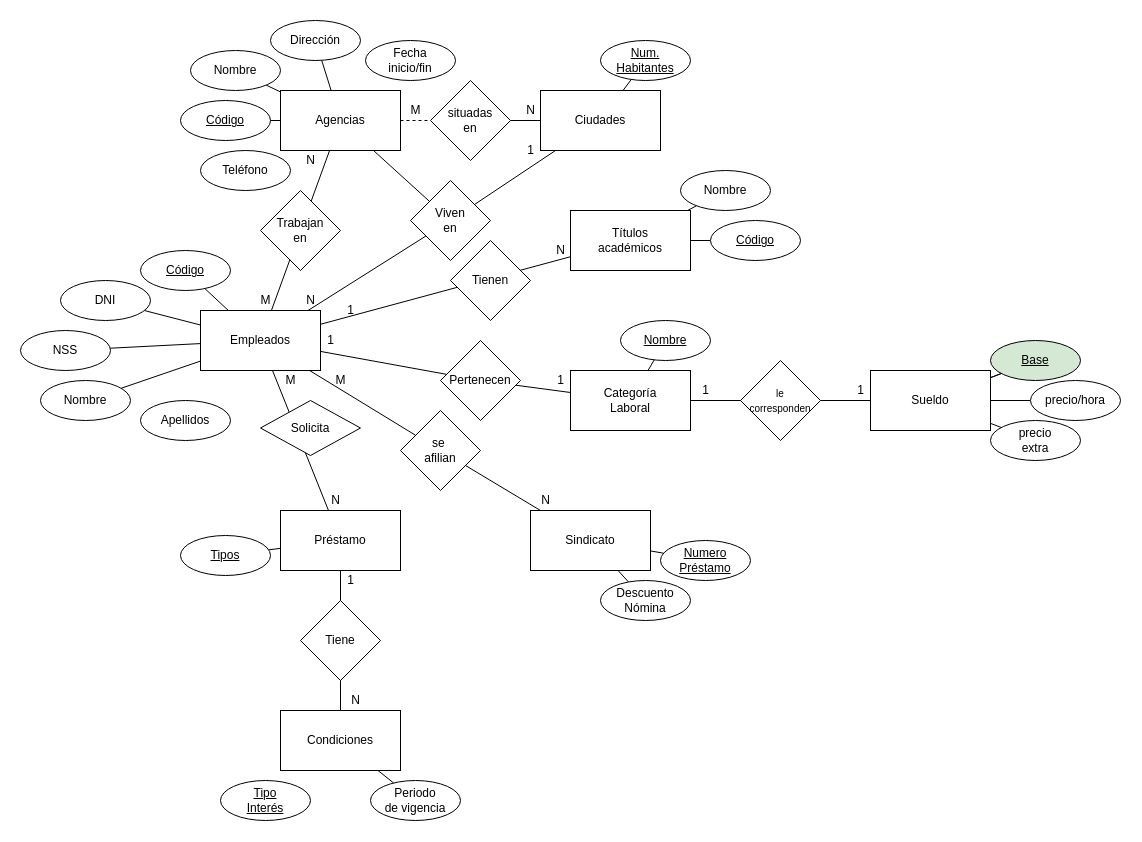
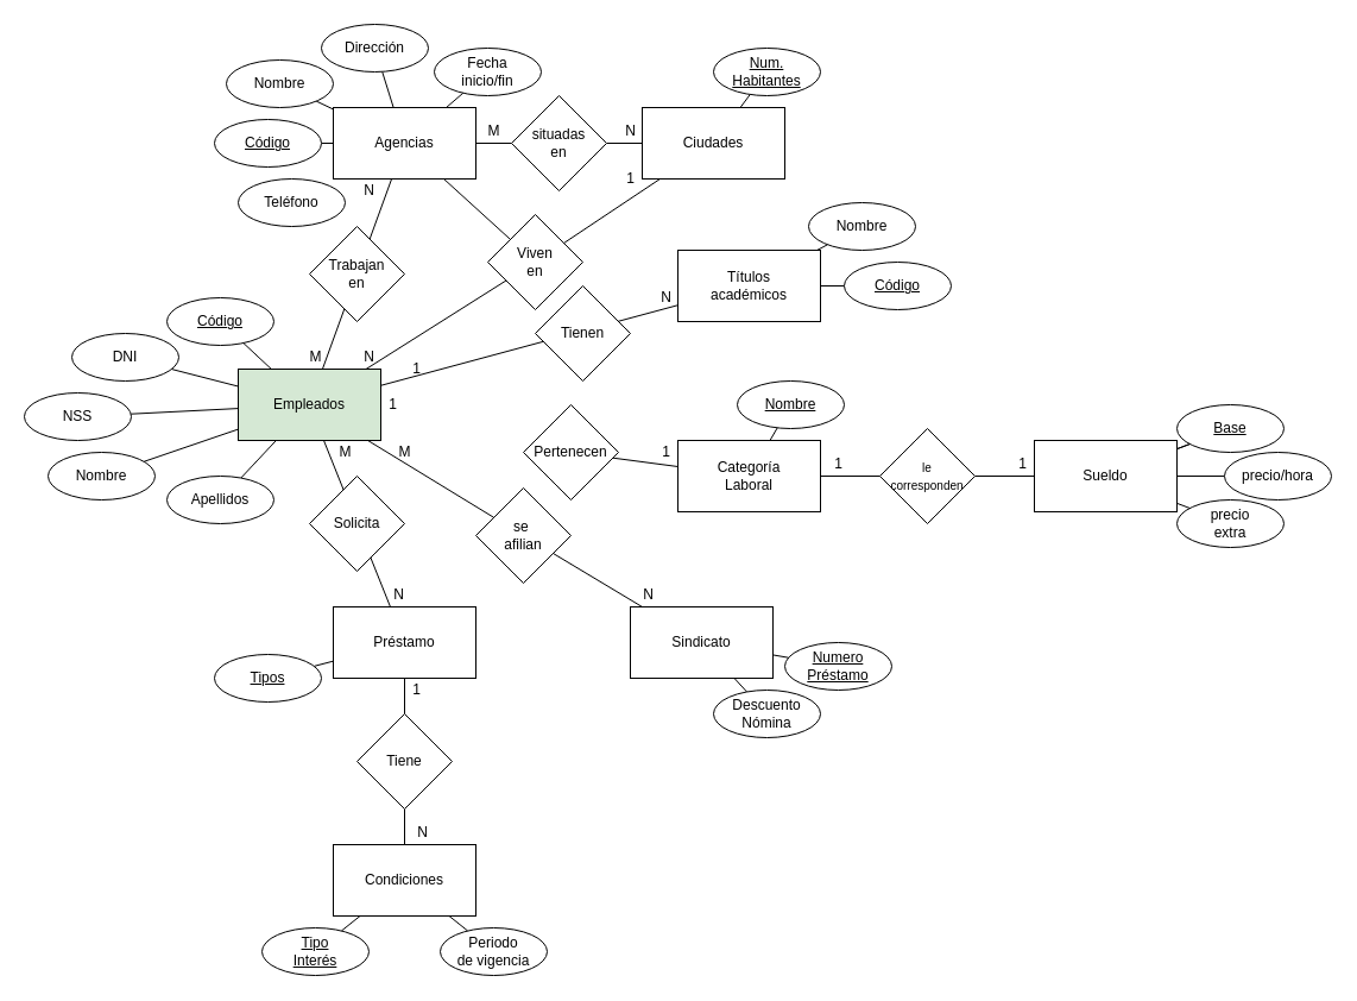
  <mxCell id="0" />
  <mxCell id="1" parent="0" />
  <mxCell id="2" style="edgeStyle=none;rounded=0;orthogonalLoop=1;jettySize=auto;html=1;endArrow=none;endFill=0;" parent="1" source="13" target="41" edge="1"><mxGeometry relative="1" as="geometry" /></mxCell>
  <mxCell id="3" style="edgeStyle=none;rounded=0;orthogonalLoop=1;jettySize=auto;html=1;endArrow=none;endFill=0;" parent="1" source="51" target="15" edge="1"><mxGeometry relative="1" as="geometry" /></mxCell>
  <mxCell id="4" style="edgeStyle=none;rounded=0;orthogonalLoop=1;jettySize=auto;html=1;endArrow=none;endFill=0;" parent="1" source="13" target="25" edge="1"><mxGeometry relative="1" as="geometry" /></mxCell>
  <mxCell id="5" style="edgeStyle=none;rounded=0;orthogonalLoop=1;jettySize=auto;html=1;endArrow=none;endFill=0;" parent="1" source="87" target="29" edge="1"><mxGeometry relative="1" as="geometry" /></mxCell>
  <mxCell id="6" style="edgeStyle=none;rounded=0;orthogonalLoop=1;jettySize=auto;html=1;endArrow=none;endFill=0;" parent="1" source="75" target="48" edge="1"><mxGeometry relative="1" as="geometry" /></mxCell>
  <mxCell id="7" style="edgeStyle=none;rounded=0;orthogonalLoop=1;jettySize=auto;html=1;endArrow=none;endFill=0;" parent="1" source="73" target="22" edge="1"><mxGeometry relative="1" as="geometry" /></mxCell>
  <mxCell id="8" style="edgeStyle=none;rounded=0;orthogonalLoop=1;jettySize=auto;html=1;endArrow=none;endFill=0;" parent="1" source="13" target="68" edge="1"><mxGeometry relative="1" as="geometry" /></mxCell>
  <mxCell id="9" style="edgeStyle=none;rounded=0;orthogonalLoop=1;jettySize=auto;html=1;endArrow=none;endFill=0;" parent="1" source="13" target="69" edge="1"><mxGeometry relative="1" as="geometry" /></mxCell>
  <mxCell id="10" style="edgeStyle=none;rounded=0;orthogonalLoop=1;jettySize=auto;html=1;endArrow=none;endFill=0;" parent="1" source="13" target="70" edge="1"><mxGeometry relative="1" as="geometry" /></mxCell>
  <mxCell id="11" style="edgeStyle=none;rounded=0;orthogonalLoop=1;jettySize=auto;html=1;endArrow=none;endFill=0;" parent="1" source="13" target="71" edge="1"><mxGeometry relative="1" as="geometry" /></mxCell>
- <mxCell id="13" value="Empleados" style="rounded=0;whiteSpace=wrap;html=1;" parent="1" vertex="1"><mxGeometry x="200" y="310" width="120" height="60" as="geometry" /></mxCell>
+ <mxCell id="12" style="edgeStyle=none;rounded=0;orthogonalLoop=1;jettySize=auto;html=1;endArrow=none;endFill=0;" parent="1" source="13" target="72" edge="1"><mxGeometry relative="1" as="geometry" /></mxCell>
+ <mxCell id="13" value="Empleados" style="rounded=0;whiteSpace=wrap;html=1;fillColor=#d5e8d4;" parent="1" vertex="1"><mxGeometry x="200" y="310" width="120" height="60" as="geometry" /></mxCell>
  <mxCell id="14" style="edgeStyle=none;rounded=0;orthogonalLoop=1;jettySize=auto;html=1;endArrow=none;endFill=0;" parent="1" source="15" target="64" edge="1"><mxGeometry relative="1" as="geometry" /></mxCell>
  <mxCell id="15" value="Ciudades" style="rounded=0;whiteSpace=wrap;html=1;" parent="1" vertex="1"><mxGeometry x="540" y="90" width="120" height="60" as="geometry" /></mxCell>
  <mxCell id="16" style="edgeStyle=none;rounded=0;orthogonalLoop=1;jettySize=auto;html=1;endArrow=none;endFill=0;" parent="1" source="49" target="15" edge="1"><mxGeometry relative="1" as="geometry" /></mxCell>
  <mxCell id="17" style="edgeStyle=none;rounded=0;orthogonalLoop=1;jettySize=auto;html=1;endArrow=none;endFill=0;" parent="1" source="22" target="62" edge="1"><mxGeometry relative="1" as="geometry" /></mxCell>
  <mxCell id="18" style="edgeStyle=none;rounded=0;orthogonalLoop=1;jettySize=auto;html=1;endArrow=none;endFill=0;" parent="1" source="22" target="61" edge="1"><mxGeometry relative="1" as="geometry" /></mxCell>
  <mxCell id="19" style="edgeStyle=none;rounded=0;orthogonalLoop=1;jettySize=auto;html=1;endArrow=none;endFill=0;" parent="1" source="22" target="60" edge="1"><mxGeometry relative="1" as="geometry" /></mxCell>
  <mxCell id="20" style="edgeStyle=none;rounded=0;orthogonalLoop=1;jettySize=auto;html=1;endArrow=none;endFill=0;" parent="1" source="22" target="51" edge="1"><mxGeometry relative="1" as="geometry" /></mxCell>
+ <mxCell id="21" style="rounded=0;orthogonalLoop=1;jettySize=auto;html=1;endArrow=none;endFill=0;" edge="1" parent="1" source="22" target="100"><mxGeometry relative="1" as="geometry" /></mxCell>
  <mxCell id="22" value="Agencias" style="rounded=0;whiteSpace=wrap;html=1;" parent="1" vertex="1"><mxGeometry x="280" y="90" width="120" height="60" as="geometry" /></mxCell>
  <mxCell id="23" style="edgeStyle=none;rounded=0;orthogonalLoop=1;jettySize=auto;html=1;endArrow=none;endFill=0;" parent="1" source="25" target="66" edge="1"><mxGeometry relative="1" as="geometry" /></mxCell>
  <mxCell id="24" style="edgeStyle=none;rounded=0;orthogonalLoop=1;jettySize=auto;html=1;endArrow=none;endFill=0;" parent="1" source="25" target="67" edge="1"><mxGeometry relative="1" as="geometry" /></mxCell>
  <mxCell id="25" value="Títulos&lt;br&gt;académicos" style="rounded=0;whiteSpace=wrap;html=1;" parent="1" vertex="1"><mxGeometry x="570" y="210" width="120" height="60" as="geometry" /></mxCell>
  <mxCell id="26" value="Tienen" style="rhombus;whiteSpace=wrap;html=1;rotation=0;" parent="1" vertex="1"><mxGeometry x="450" y="240" width="80" height="80" as="geometry" /></mxCell>
  <mxCell id="27" style="edgeStyle=none;rounded=0;orthogonalLoop=1;jettySize=auto;html=1;endArrow=none;endFill=0;" parent="1" source="29" edge="1"><mxGeometry relative="1" as="geometry"><mxPoint x="740" y="400" as="targetPoint" /></mxGeometry></mxCell>
  <mxCell id="28" style="edgeStyle=none;rounded=0;orthogonalLoop=1;jettySize=auto;html=1;endArrow=none;endFill=0;" parent="1" source="29" target="65" edge="1"><mxGeometry relative="1" as="geometry" /></mxCell>
  <mxCell id="29" value="Categoría&lt;br&gt;Laboral" style="rounded=0;whiteSpace=wrap;html=1;" parent="1" vertex="1"><mxGeometry x="570" y="370" width="120" height="60" as="geometry" /></mxCell>
  <mxCell id="30" style="edgeStyle=none;rounded=0;orthogonalLoop=1;jettySize=auto;html=1;endArrow=none;endFill=0;" parent="1" source="35" edge="1"><mxGeometry relative="1" as="geometry"><mxPoint x="1000.833" y="373.016" as="targetPoint" /></mxGeometry></mxCell>
  <mxCell id="31" style="edgeStyle=none;rounded=0;orthogonalLoop=1;jettySize=auto;html=1;endArrow=none;endFill=0;" parent="1" source="35" target="37" edge="1"><mxGeometry relative="1" as="geometry" /></mxCell>
  <mxCell id="32" style="edgeStyle=none;rounded=0;orthogonalLoop=1;jettySize=auto;html=1;endArrow=none;endFill=0;" parent="1" source="35" target="38" edge="1"><mxGeometry relative="1" as="geometry" /></mxCell>
  <mxCell id="33" style="edgeStyle=none;rounded=0;orthogonalLoop=1;jettySize=auto;html=1;endArrow=none;endFill=0;" parent="1" source="35" target="36" edge="1"><mxGeometry relative="1" as="geometry" /></mxCell>
  <mxCell id="34" style="edgeStyle=none;rounded=0;orthogonalLoop=1;jettySize=auto;html=1;endArrow=none;endFill=0;" parent="1" source="35" edge="1"><mxGeometry relative="1" as="geometry"><mxPoint x="840" y="400" as="targetPoint" /></mxGeometry></mxCell>
  <mxCell id="35" value="Sueldo" style="rounded=0;whiteSpace=wrap;html=1;" parent="1" vertex="1"><mxGeometry x="870" y="370" width="120" height="60" as="geometry" /></mxCell>
- <mxCell id="36" value="Base" style="ellipse;whiteSpace=wrap;html=1;fontStyle=4;fillColor=#d5e8d4;" parent="1" vertex="1"><mxGeometry x="990" y="340" width="90" height="40" as="geometry" /></mxCell>
+ <mxCell id="36" value="Base" style="ellipse;whiteSpace=wrap;html=1;fontStyle=4" parent="1" vertex="1"><mxGeometry x="990" y="340" width="90" height="40" as="geometry" /></mxCell>
  <mxCell id="37" value="precio/hora" style="ellipse;whiteSpace=wrap;html=1;" parent="1" vertex="1"><mxGeometry x="1030" y="380" width="90" height="40" as="geometry" /></mxCell>
  <mxCell id="38" value="precio&lt;br&gt;extra" style="ellipse;whiteSpace=wrap;html=1;" parent="1" vertex="1"><mxGeometry x="990" y="420" width="90" height="40" as="geometry" /></mxCell>
  <mxCell id="39" style="edgeStyle=none;rounded=0;orthogonalLoop=1;jettySize=auto;html=1;endArrow=none;endFill=0;" parent="1" source="53" target="45" edge="1"><mxGeometry relative="1" as="geometry" /></mxCell>
  <mxCell id="40" style="edgeStyle=none;rounded=0;orthogonalLoop=1;jettySize=auto;html=1;endArrow=none;endFill=0;" parent="1" source="41" target="57" edge="1"><mxGeometry relative="1" as="geometry" /></mxCell>
  <mxCell id="41" value="Préstamo" style="rounded=0;whiteSpace=wrap;html=1;" parent="1" vertex="1"><mxGeometry x="280" y="510" width="120" height="60" as="geometry" /></mxCell>
- <mxCell id="42" value="Solicita" style="rhombus;whiteSpace=wrap;html=1;" parent="1" vertex="1"><mxGeometry x="260" y="400" width="100" height="55" as="geometry" /></mxCell>
+ <mxCell id="42" value="Solicita" style="rhombus;whiteSpace=wrap;html=1;" parent="1" vertex="1"><mxGeometry x="260" y="400" width="80" height="80" as="geometry" /></mxCell>
+ <mxCell id="43" style="edgeStyle=none;rounded=0;orthogonalLoop=1;jettySize=auto;html=1;endArrow=none;endFill=0;" parent="1" source="45" target="55" edge="1"><mxGeometry relative="1" as="geometry" /></mxCell>
  <mxCell id="44" style="edgeStyle=none;rounded=0;orthogonalLoop=1;jettySize=auto;html=1;endArrow=none;endFill=0;" parent="1" source="45" target="56" edge="1"><mxGeometry relative="1" as="geometry" /></mxCell>
  <mxCell id="45" value="Condiciones" style="rounded=0;whiteSpace=wrap;html=1;" parent="1" vertex="1"><mxGeometry x="280" y="710" width="120" height="60" as="geometry" /></mxCell>
  <mxCell id="46" style="edgeStyle=none;rounded=0;orthogonalLoop=1;jettySize=auto;html=1;endArrow=none;endFill=0;" parent="1" source="48" target="58" edge="1"><mxGeometry relative="1" as="geometry" /></mxCell>
  <mxCell id="47" style="edgeStyle=none;rounded=0;orthogonalLoop=1;jettySize=auto;html=1;endArrow=none;endFill=0;" parent="1" source="48" target="59" edge="1"><mxGeometry relative="1" as="geometry" /></mxCell>
  <mxCell id="48" value="Sindicato" style="rounded=0;whiteSpace=wrap;html=1;" parent="1" vertex="1"><mxGeometry x="530" y="510" width="120" height="60" as="geometry" /></mxCell>
  <mxCell id="49" value="situadas&lt;br&gt;en" style="rhombus;whiteSpace=wrap;html=1;" parent="1" vertex="1"><mxGeometry x="430" y="80" width="80" height="80" as="geometry" /></mxCell>
- <mxCell id="50" style="edgeStyle=none;rounded=0;orthogonalLoop=1;jettySize=auto;html=1;endArrow=none;endFill=0;dashed=1;" parent="1" source="22" target="49" edge="1"><mxGeometry relative="1" as="geometry"><mxPoint x="400" y="80" as="sourcePoint" /><mxPoint x="640" y="80" as="targetPoint" /></mxGeometry></mxCell>
+ <mxCell id="50" style="edgeStyle=none;rounded=0;orthogonalLoop=1;jettySize=auto;html=1;endArrow=none;endFill=0;" parent="1" source="22" target="49" edge="1"><mxGeometry relative="1" as="geometry"><mxPoint x="400" y="80" as="sourcePoint" /><mxPoint x="640" y="80" as="targetPoint" /></mxGeometry></mxCell>
  <mxCell id="51" value="Viven&lt;br&gt;en" style="rhombus;whiteSpace=wrap;html=1;" parent="1" vertex="1"><mxGeometry x="410" y="180" width="80" height="80" as="geometry" /></mxCell>
  <mxCell id="52" style="edgeStyle=none;rounded=0;orthogonalLoop=1;jettySize=auto;html=1;endArrow=none;endFill=0;" parent="1" source="13" target="51" edge="1"><mxGeometry relative="1" as="geometry"><mxPoint x="370" y="310" as="sourcePoint" /><mxPoint x="570" y="110" as="targetPoint" /></mxGeometry></mxCell>
  <mxCell id="53" value="Tiene" style="rhombus;whiteSpace=wrap;html=1;" parent="1" vertex="1"><mxGeometry x="300" y="600" width="80" height="80" as="geometry" /></mxCell>
  <mxCell id="54" style="edgeStyle=none;rounded=0;orthogonalLoop=1;jettySize=auto;html=1;endArrow=none;endFill=0;" parent="1" source="41" target="53" edge="1"><mxGeometry relative="1" as="geometry"><mxPoint x="340" y="570" as="sourcePoint" /><mxPoint x="340" y="770" as="targetPoint" /></mxGeometry></mxCell>
  <mxCell id="55" value="Tipo&lt;br&gt;Interés" style="ellipse;whiteSpace=wrap;html=1;fontStyle=4" parent="1" vertex="1"><mxGeometry x="220" y="780" width="90" height="40" as="geometry" /></mxCell>
  <mxCell id="56" value="Periodo&lt;br&gt;de vigencia" style="ellipse;whiteSpace=wrap;html=1;" parent="1" vertex="1"><mxGeometry x="370" y="780" width="90" height="40" as="geometry" /></mxCell>
- <mxCell id="57" value="Tipos" style="ellipse;whiteSpace=wrap;html=1;fontStyle=4" parent="1" vertex="1"><mxGeometry x="180" y="535" width="90" height="40" as="geometry" /></mxCell>
+ <mxCell id="57" value="Tipos" style="ellipse;whiteSpace=wrap;html=1;fontStyle=4" parent="1" vertex="1"><mxGeometry x="180" y="550" width="90" height="40" as="geometry" /></mxCell>
  <mxCell id="58" value="Descuento&lt;br&gt;Nómina" style="ellipse;whiteSpace=wrap;html=1;" parent="1" vertex="1"><mxGeometry x="600" y="580" width="90" height="40" as="geometry" /></mxCell>
  <mxCell id="59" value="Numero&lt;br&gt;Préstamo" style="ellipse;whiteSpace=wrap;html=1;fontStyle=4" parent="1" vertex="1"><mxGeometry x="660" y="540" width="90" height="40" as="geometry" /></mxCell>
  <mxCell id="60" value="Código" style="ellipse;whiteSpace=wrap;html=1;fontStyle=4" parent="1" vertex="1"><mxGeometry x="180" y="100" width="90" height="40" as="geometry" /></mxCell>
  <mxCell id="61" value="Nombre" style="ellipse;whiteSpace=wrap;html=1;" parent="1" vertex="1"><mxGeometry x="190" y="50" width="90" height="40" as="geometry" /></mxCell>
  <mxCell id="62" value="Dirección" style="ellipse;whiteSpace=wrap;html=1;" parent="1" vertex="1"><mxGeometry x="270" y="20" width="90" height="40" as="geometry" /></mxCell>
  <mxCell id="63" value="Teléfono" style="ellipse;whiteSpace=wrap;html=1;" parent="1" vertex="1"><mxGeometry x="200" y="150" width="90" height="40" as="geometry" /></mxCell>
  <mxCell id="64" value="Num. Habitantes" style="ellipse;whiteSpace=wrap;html=1;fontStyle=4" parent="1" vertex="1"><mxGeometry x="600" y="40" width="90" height="40" as="geometry" /></mxCell>
  <mxCell id="65" value="Nombre" style="ellipse;whiteSpace=wrap;html=1;fontStyle=4" parent="1" vertex="1"><mxGeometry x="620" y="320" width="90" height="40" as="geometry" /></mxCell>
  <mxCell id="66" value="Nombre" style="ellipse;whiteSpace=wrap;html=1;fontStyle=0" parent="1" vertex="1"><mxGeometry x="680" y="170" width="90" height="40" as="geometry" /></mxCell>
  <mxCell id="67" value="Código" style="ellipse;whiteSpace=wrap;html=1;fontStyle=4" parent="1" vertex="1"><mxGeometry x="710" y="220" width="90" height="40" as="geometry" /></mxCell>
  <mxCell id="68" value="Código" style="ellipse;whiteSpace=wrap;html=1;fontStyle=4" parent="1" vertex="1"><mxGeometry x="140" y="250" width="90" height="40" as="geometry" /></mxCell>
  <mxCell id="69" value="DNI" style="ellipse;whiteSpace=wrap;html=1;" parent="1" vertex="1"><mxGeometry x="60" y="280" width="90" height="40" as="geometry" /></mxCell>
  <mxCell id="70" value="NSS" style="ellipse;whiteSpace=wrap;html=1;" parent="1" vertex="1"><mxGeometry x="20" y="330" width="90" height="40" as="geometry" /></mxCell>
  <mxCell id="71" value="Nombre" style="ellipse;whiteSpace=wrap;html=1;" parent="1" vertex="1"><mxGeometry x="40" y="380" width="90" height="40" as="geometry" /></mxCell>
  <mxCell id="72" value="Apellidos" style="ellipse;whiteSpace=wrap;html=1;" parent="1" vertex="1"><mxGeometry x="140" y="400" width="90" height="40" as="geometry" /></mxCell>
  <mxCell id="73" value="Trabajan&lt;br&gt;en" style="rhombus;whiteSpace=wrap;html=1;rotation=0;" parent="1" vertex="1"><mxGeometry x="260" y="190" width="80" height="80" as="geometry" /></mxCell>
  <mxCell id="74" style="edgeStyle=none;rounded=0;orthogonalLoop=1;jettySize=auto;html=1;endArrow=none;endFill=0;" parent="1" source="13" target="73" edge="1"><mxGeometry relative="1" as="geometry"><mxPoint x="270.909" y="310" as="sourcePoint" /><mxPoint x="329.091" y="150" as="targetPoint" /></mxGeometry></mxCell>
  <mxCell id="75" value="se&amp;nbsp;&lt;br&gt;afilian" style="rhombus;whiteSpace=wrap;html=1;" parent="1" vertex="1"><mxGeometry x="400" y="410" width="80" height="80" as="geometry" /></mxCell>
  <mxCell id="76" style="edgeStyle=none;rounded=0;orthogonalLoop=1;jettySize=auto;html=1;endArrow=none;endFill=0;" parent="1" source="13" target="75" edge="1"><mxGeometry relative="1" as="geometry"><mxPoint x="309.5" y="370" as="sourcePoint" /><mxPoint x="540.5" y="510" as="targetPoint" /></mxGeometry></mxCell>
  <mxCell id="77" value="M" style="text;html=1;align=center;verticalAlign=middle;resizable=0;points=[];autosize=1;" parent="1" vertex="1"><mxGeometry x="250" y="290" width="30" height="20" as="geometry" /></mxCell>
  <mxCell id="78" value="N" style="text;html=1;align=center;verticalAlign=middle;resizable=0;points=[];autosize=1;" parent="1" vertex="1"><mxGeometry x="300" y="150" width="20" height="20" as="geometry" /></mxCell>
  <mxCell id="79" value="M" style="text;html=1;align=center;verticalAlign=middle;resizable=0;points=[];autosize=1;" parent="1" vertex="1"><mxGeometry x="400" y="100" width="30" height="20" as="geometry" /></mxCell>
  <mxCell id="80" value="N" style="text;html=1;align=center;verticalAlign=middle;resizable=0;points=[];autosize=1;" parent="1" vertex="1"><mxGeometry x="520" y="100" width="20" height="20" as="geometry" /></mxCell>
  <mxCell id="81" value="N" style="text;html=1;align=center;verticalAlign=middle;resizable=0;points=[];autosize=1;" parent="1" vertex="1"><mxGeometry x="300" y="290" width="20" height="20" as="geometry" /></mxCell>
  <mxCell id="82" value="1" style="text;html=1;align=center;verticalAlign=middle;resizable=0;points=[];autosize=1;" parent="1" vertex="1"><mxGeometry x="520" y="140" width="20" height="20" as="geometry" /></mxCell>
  <mxCell id="83" value="1" style="text;html=1;align=center;verticalAlign=middle;resizable=0;points=[];autosize=1;" parent="1" vertex="1"><mxGeometry x="340" y="300" width="20" height="20" as="geometry" /></mxCell>
  <mxCell id="84" value="N" style="text;html=1;align=center;verticalAlign=middle;resizable=0;points=[];autosize=1;" parent="1" vertex="1"><mxGeometry x="550" y="240" width="20" height="20" as="geometry" /></mxCell>
  <mxCell id="85" value="1" style="text;html=1;align=center;verticalAlign=middle;resizable=0;points=[];autosize=1;" parent="1" vertex="1"><mxGeometry x="320" y="330" width="20" height="20" as="geometry" /></mxCell>
  <mxCell id="86" value="1" style="text;html=1;align=center;verticalAlign=middle;resizable=0;points=[];autosize=1;" parent="1" vertex="1"><mxGeometry x="550" y="370" width="20" height="20" as="geometry" /></mxCell>
  <mxCell id="87" value="Pertenecen" style="rhombus;whiteSpace=wrap;html=1;rotation=0;" parent="1" vertex="1"><mxGeometry x="440" y="340" width="80" height="80" as="geometry" /></mxCell>
- <mxCell id="88" style="edgeStyle=none;rounded=0;orthogonalLoop=1;jettySize=auto;html=1;endArrow=none;endFill=0;" parent="1" source="13" target="87" edge="1"><mxGeometry relative="1" as="geometry"><mxPoint x="320" y="349.73" as="sourcePoint" /><mxPoint x="570" y="390.27" as="targetPoint" /></mxGeometry></mxCell>
  <mxCell id="89" value="1" style="text;html=1;align=center;verticalAlign=middle;resizable=0;points=[];autosize=1;" parent="1" vertex="1"><mxGeometry x="695" y="380" width="20" height="20" as="geometry" /></mxCell>
  <mxCell id="90" value="1" style="text;html=1;align=center;verticalAlign=middle;resizable=0;points=[];autosize=1;" parent="1" vertex="1"><mxGeometry x="850" y="380" width="20" height="20" as="geometry" /></mxCell>
  <mxCell id="91" style="edgeStyle=none;rounded=0;orthogonalLoop=1;jettySize=auto;html=1;endArrow=none;endFill=0;" parent="1" source="93" target="35" edge="1"><mxGeometry relative="1" as="geometry" /></mxCell>
  <mxCell id="92" style="edgeStyle=none;rounded=0;orthogonalLoop=1;jettySize=auto;html=1;endArrow=none;endFill=0;" parent="1" source="93" target="29" edge="1"><mxGeometry relative="1" as="geometry" /></mxCell>
  <mxCell id="93" value="&lt;font style=&quot;font-size: 10px&quot;&gt;le&lt;br&gt;corresponden&lt;/font&gt;" style="rhombus;whiteSpace=wrap;html=1;" parent="1" vertex="1"><mxGeometry x="740" y="360" width="80" height="80" as="geometry" /></mxCell>
  <mxCell id="94" value="M" style="text;html=1;align=center;verticalAlign=middle;resizable=0;points=[];autosize=1;" parent="1" vertex="1"><mxGeometry x="325" y="370" width="30" height="20" as="geometry" /></mxCell>
  <mxCell id="95" value="N" style="text;html=1;align=center;verticalAlign=middle;resizable=0;points=[];autosize=1;" parent="1" vertex="1"><mxGeometry x="535" y="490" width="20" height="20" as="geometry" /></mxCell>
  <mxCell id="96" value="M" style="text;html=1;align=center;verticalAlign=middle;resizable=0;points=[];autosize=1;" parent="1" vertex="1"><mxGeometry x="275" y="370" width="30" height="20" as="geometry" /></mxCell>
  <mxCell id="97" value="N" style="text;html=1;align=center;verticalAlign=middle;resizable=0;points=[];autosize=1;" parent="1" vertex="1"><mxGeometry x="325" y="490" width="20" height="20" as="geometry" /></mxCell>
  <mxCell id="98" value="1" style="text;html=1;align=center;verticalAlign=middle;resizable=0;points=[];autosize=1;" parent="1" vertex="1"><mxGeometry x="340" y="570" width="20" height="20" as="geometry" /></mxCell>
  <mxCell id="99" value="N" style="text;html=1;align=center;verticalAlign=middle;resizable=0;points=[];autosize=1;" parent="1" vertex="1"><mxGeometry x="345" y="690" width="20" height="20" as="geometry" /></mxCell>
  <mxCell id="100" value="Fecha&lt;br&gt;inicio/fin" style="ellipse;whiteSpace=wrap;html=1;" parent="1" vertex="1"><mxGeometry x="365" y="40" width="90" height="40" as="geometry" /></mxCell>
